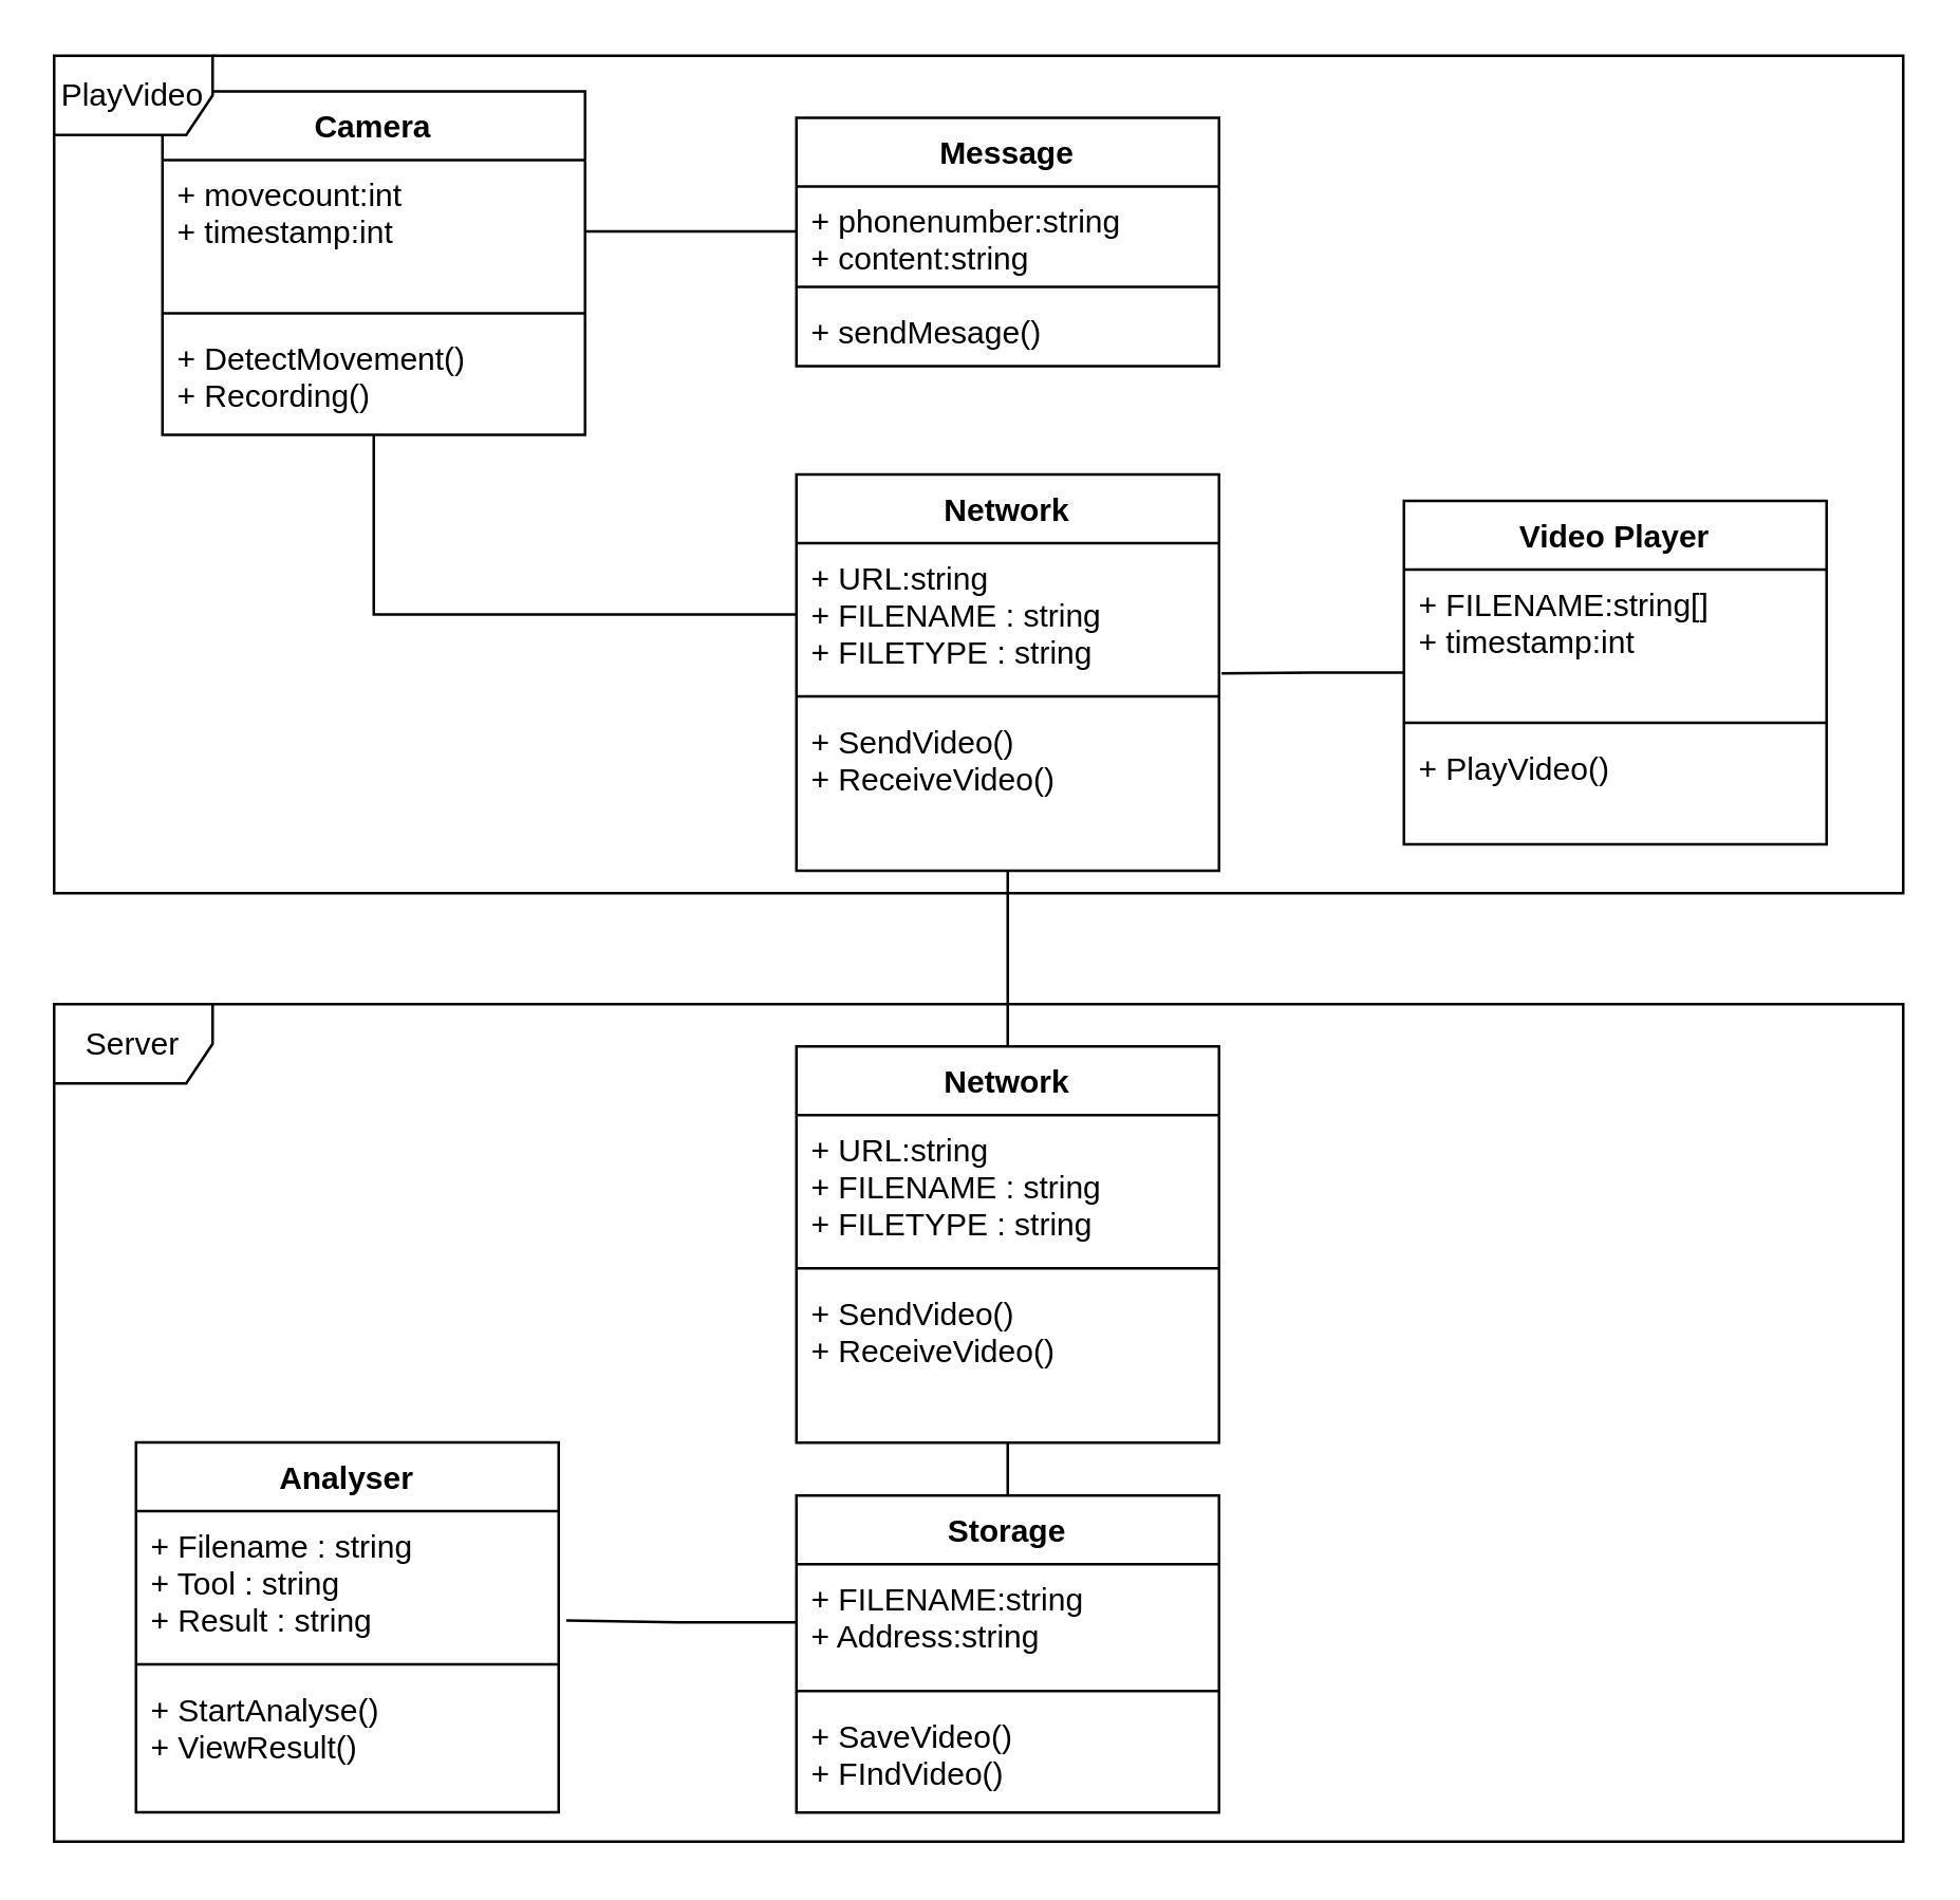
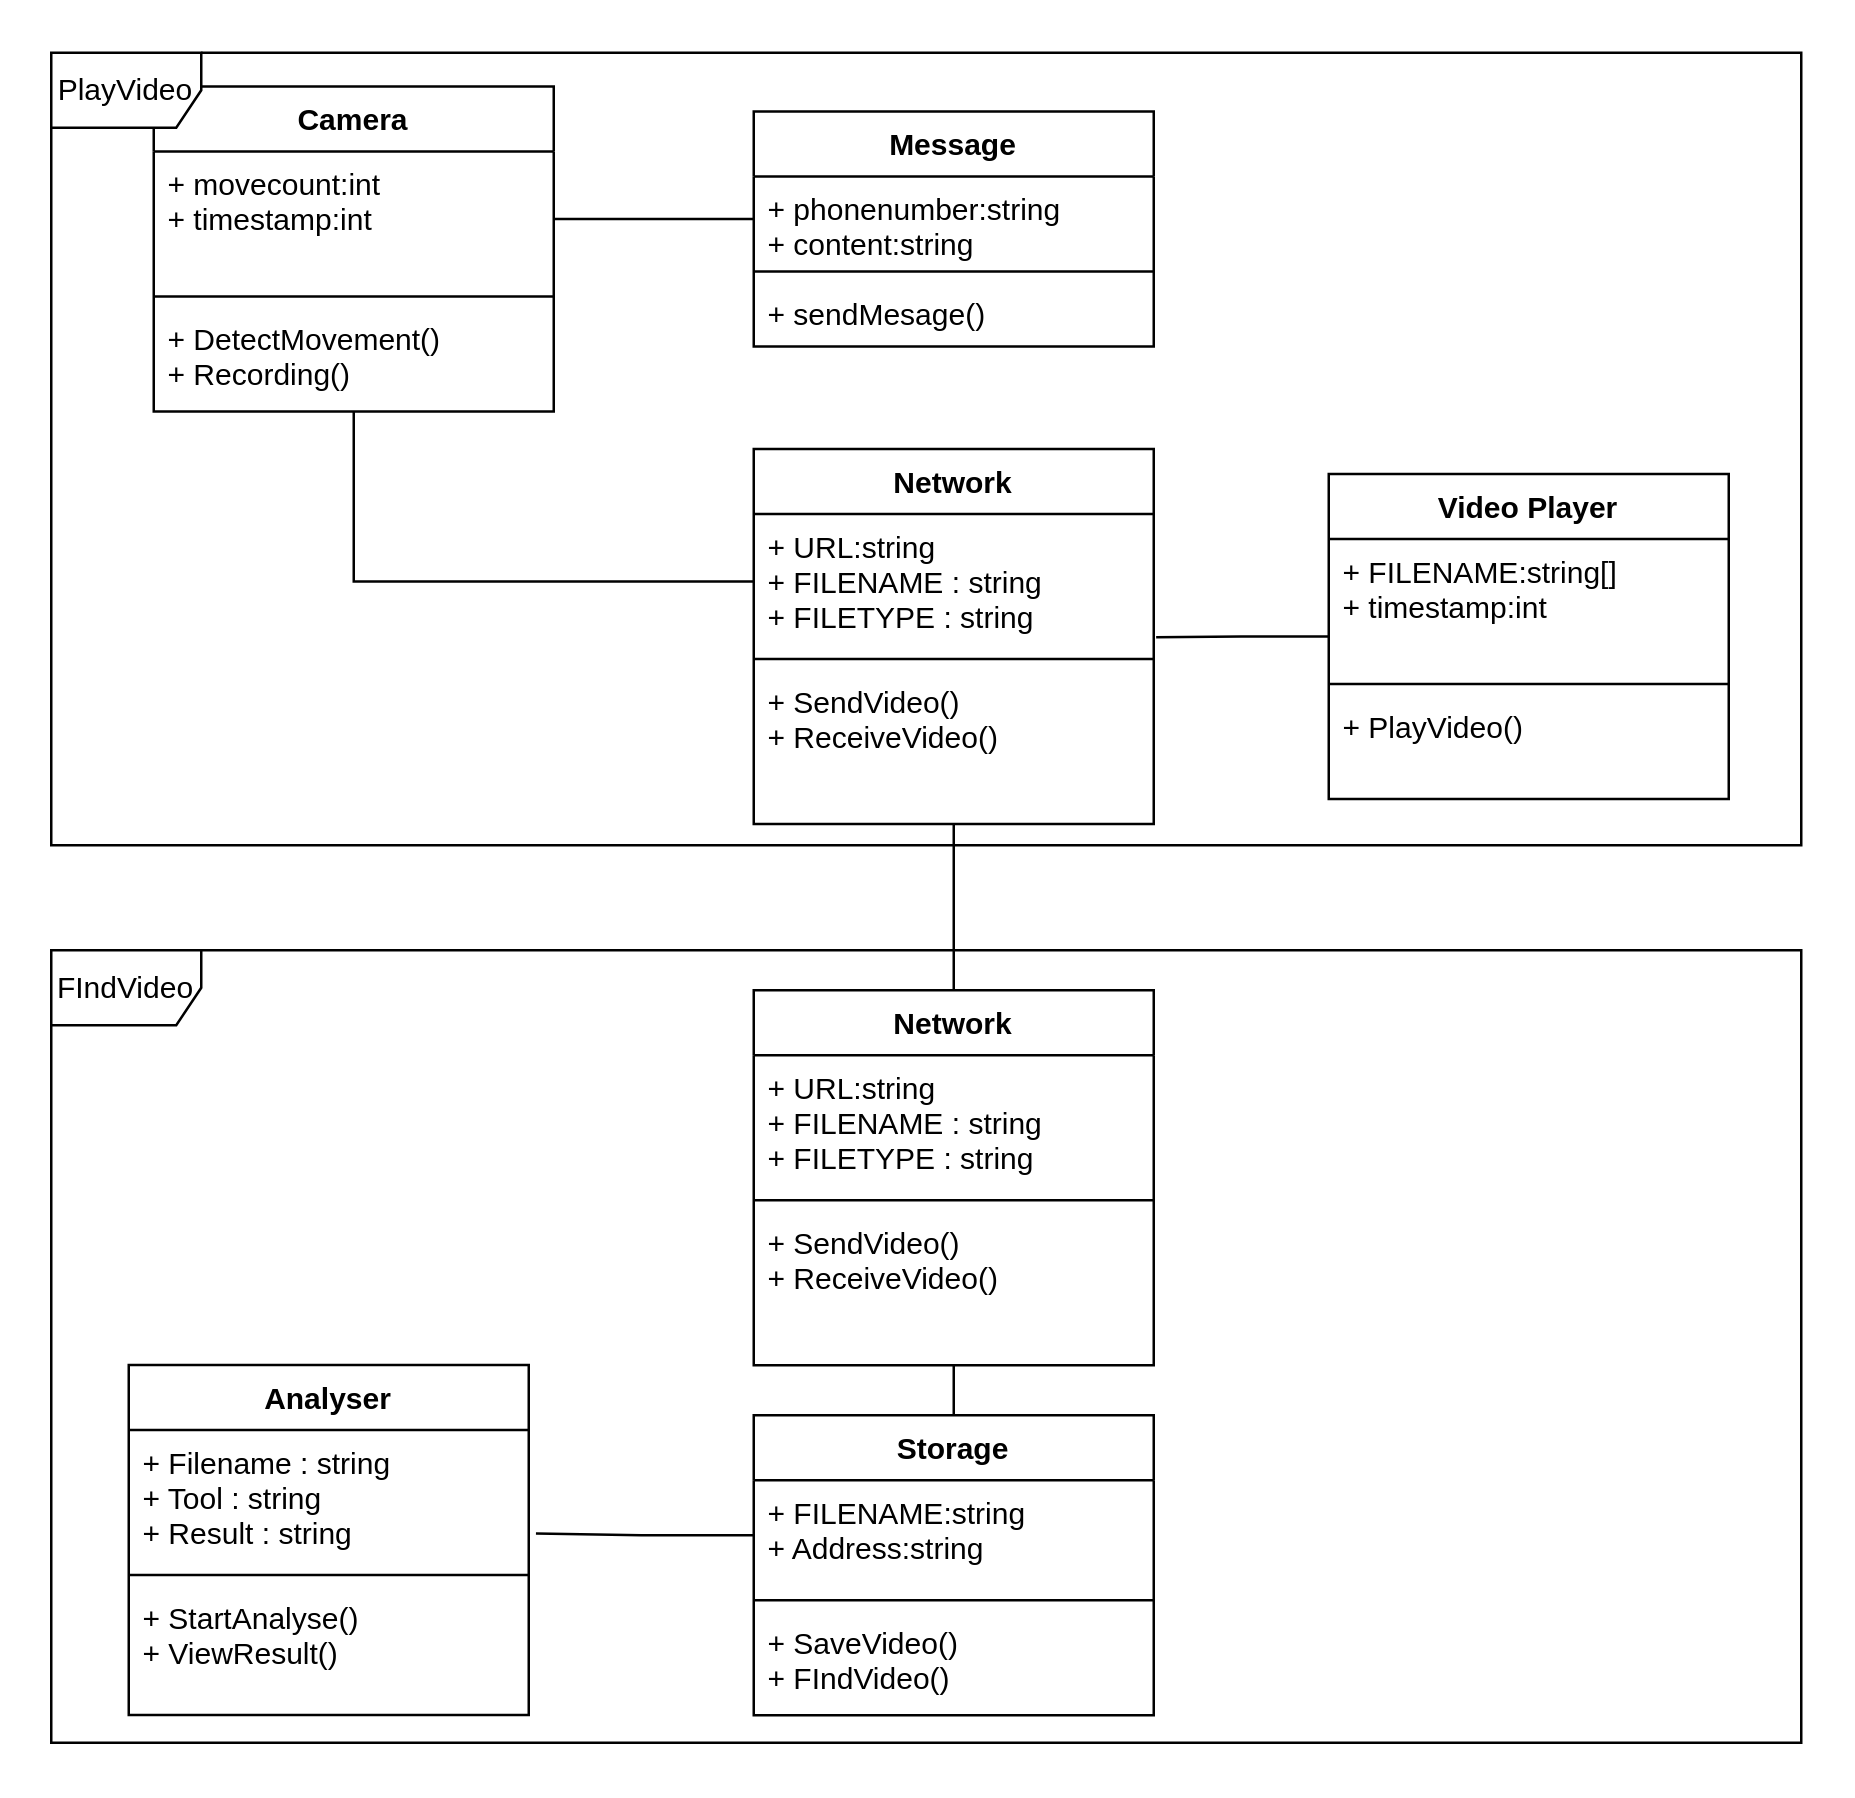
  <mxCell id="0" />
  <mxCell id="1" parent="0" />
  <mxCell id="2" style="edgeStyle=orthogonalEdgeStyle;rounded=0;orthogonalLoop=1;jettySize=auto;html=1;entryX=0;entryY=0.5;entryDx=0;entryDy=0;startArrow=none;startFill=0;endArrow=none;endFill=0;" edge="1" parent="1" source="3" target="17"><mxGeometry relative="1" as="geometry" /></mxCell>
  <mxCell id="3" value="Camera" style="swimlane;fontStyle=1;align=center;verticalAlign=top;childLayout=stackLayout;horizontal=1;startSize=26;horizontalStack=0;resizeParent=1;resizeParentMax=0;resizeLast=0;collapsible=1;marginBottom=0;" parent="1" vertex="1"><mxGeometry x="61" y="34" width="160" height="130" as="geometry" /></mxCell>
  <mxCell id="4" value="+ movecount:int&#10;+ timestamp:int&#10;" style="text;strokeColor=none;fillColor=none;align=left;verticalAlign=top;spacingLeft=4;spacingRight=4;overflow=hidden;rotatable=0;points=[[0,0.5],[1,0.5]];portConstraint=eastwest;" parent="3" vertex="1"><mxGeometry y="26" width="160" height="54" as="geometry" /></mxCell>
  <mxCell id="5" value="" style="line;strokeWidth=1;fillColor=none;align=left;verticalAlign=middle;spacingTop=-1;spacingLeft=3;spacingRight=3;rotatable=0;labelPosition=right;points=[];portConstraint=eastwest;" parent="3" vertex="1"><mxGeometry y="80" width="160" height="8" as="geometry" /></mxCell>
  <mxCell id="6" value="+ DetectMovement()&#10;+ Recording()" style="text;strokeColor=none;fillColor=none;align=left;verticalAlign=top;spacingLeft=4;spacingRight=4;overflow=hidden;rotatable=0;points=[[0,0.5],[1,0.5]];portConstraint=eastwest;" parent="3" vertex="1"><mxGeometry y="88" width="160" height="42" as="geometry" /></mxCell>
  <mxCell id="7" value="Message" style="swimlane;fontStyle=1;align=center;verticalAlign=top;childLayout=stackLayout;horizontal=1;startSize=26;horizontalStack=0;resizeParent=1;resizeParentMax=0;resizeLast=0;collapsible=1;marginBottom=0;" parent="1" vertex="1"><mxGeometry x="301" y="44" width="160" height="94" as="geometry" /></mxCell>
  <mxCell id="8" value="+ phonenumber:string&#10;+ content:string&#10;" style="text;strokeColor=none;fillColor=none;align=left;verticalAlign=top;spacingLeft=4;spacingRight=4;overflow=hidden;rotatable=0;points=[[0,0.5],[1,0.5]];portConstraint=eastwest;" parent="7" vertex="1"><mxGeometry y="26" width="160" height="34" as="geometry" /></mxCell>
  <mxCell id="9" value="" style="line;strokeWidth=1;fillColor=none;align=left;verticalAlign=middle;spacingTop=-1;spacingLeft=3;spacingRight=3;rotatable=0;labelPosition=right;points=[];portConstraint=eastwest;" parent="7" vertex="1"><mxGeometry y="60" width="160" height="8" as="geometry" /></mxCell>
  <mxCell id="10" value="+ sendMesage()" style="text;strokeColor=none;fillColor=none;align=left;verticalAlign=top;spacingLeft=4;spacingRight=4;overflow=hidden;rotatable=0;points=[[0,0.5],[1,0.5]];portConstraint=eastwest;" parent="7" vertex="1"><mxGeometry y="68" width="160" height="26" as="geometry" /></mxCell>
  <mxCell id="11" value="Analyser" style="swimlane;fontStyle=1;align=center;verticalAlign=top;childLayout=stackLayout;horizontal=1;startSize=26;horizontalStack=0;resizeParent=1;resizeParentMax=0;resizeLast=0;collapsible=1;marginBottom=0;" parent="1" vertex="1"><mxGeometry x="51" y="545.426" width="160" height="140" as="geometry" /></mxCell>
  <mxCell id="12" value="+ Filename : string&#10;+ Tool : string&#10;+ Result : string&#10;" style="text;strokeColor=none;fillColor=none;align=left;verticalAlign=top;spacingLeft=4;spacingRight=4;overflow=hidden;rotatable=0;points=[[0,0.5],[1,0.5]];portConstraint=eastwest;" parent="11" vertex="1"><mxGeometry y="26" width="160" height="54" as="geometry" /></mxCell>
  <mxCell id="13" value="" style="line;strokeWidth=1;fillColor=none;align=left;verticalAlign=middle;spacingTop=-1;spacingLeft=3;spacingRight=3;rotatable=0;labelPosition=right;points=[];portConstraint=eastwest;" parent="11" vertex="1"><mxGeometry y="80" width="160" height="8" as="geometry" /></mxCell>
  <mxCell id="14" value="+ StartAnalyse()&#10;+ ViewResult()&#10;" style="text;strokeColor=none;fillColor=none;align=left;verticalAlign=top;spacingLeft=4;spacingRight=4;overflow=hidden;rotatable=0;points=[[0,0.5],[1,0.5]];portConstraint=eastwest;" parent="11" vertex="1"><mxGeometry y="88" width="160" height="52" as="geometry" /></mxCell>
  <mxCell id="15" style="edgeStyle=orthogonalEdgeStyle;rounded=0;orthogonalLoop=1;jettySize=auto;html=1;entryX=0.5;entryY=0;entryDx=0;entryDy=0;startArrow=none;startFill=0;endArrow=none;endFill=0;" edge="1" parent="1" source="16" target="31"><mxGeometry relative="1" as="geometry" /></mxCell>
  <mxCell id="16" value="Network" style="swimlane;fontStyle=1;align=center;verticalAlign=top;childLayout=stackLayout;horizontal=1;startSize=26;horizontalStack=0;resizeParent=1;resizeParentMax=0;resizeLast=0;collapsible=1;marginBottom=0;" parent="1" vertex="1"><mxGeometry x="301" y="179" width="160" height="150" as="geometry" /></mxCell>
  <mxCell id="17" value="+ URL:string&#10;+ FILENAME : string&#10;+ FILETYPE : string&#10;" style="text;strokeColor=none;fillColor=none;align=left;verticalAlign=top;spacingLeft=4;spacingRight=4;overflow=hidden;rotatable=0;points=[[0,0.5],[1,0.5]];portConstraint=eastwest;" parent="16" vertex="1"><mxGeometry y="26" width="160" height="54" as="geometry" /></mxCell>
  <mxCell id="18" value="" style="line;strokeWidth=1;fillColor=none;align=left;verticalAlign=middle;spacingTop=-1;spacingLeft=3;spacingRight=3;rotatable=0;labelPosition=right;points=[];portConstraint=eastwest;" parent="16" vertex="1"><mxGeometry y="80" width="160" height="8" as="geometry" /></mxCell>
  <mxCell id="19" value="+ SendVideo()&#10;+ ReceiveVideo()&#10;" style="text;strokeColor=none;fillColor=none;align=left;verticalAlign=top;spacingLeft=4;spacingRight=4;overflow=hidden;rotatable=0;points=[[0,0.5],[1,0.5]];portConstraint=eastwest;" parent="16" vertex="1"><mxGeometry y="88" width="160" height="62" as="geometry" /></mxCell>
  <mxCell id="20" style="edgeStyle=orthogonalEdgeStyle;rounded=0;orthogonalLoop=1;jettySize=auto;html=1;startArrow=none;startFill=0;endArrow=none;endFill=0;" edge="1" parent="1" source="21" target="31"><mxGeometry relative="1" as="geometry" /></mxCell>
  <mxCell id="21" value="Storage" style="swimlane;fontStyle=1;align=center;verticalAlign=top;childLayout=stackLayout;horizontal=1;startSize=26;horizontalStack=0;resizeParent=1;resizeParentMax=0;resizeLast=0;collapsible=1;marginBottom=0;" parent="1" vertex="1"><mxGeometry x="301" y="565.481" width="160" height="120" as="geometry" /></mxCell>
  <mxCell id="22" value="+ FILENAME:string&#10;+ Address:string" style="text;strokeColor=none;fillColor=none;align=left;verticalAlign=top;spacingLeft=4;spacingRight=4;overflow=hidden;rotatable=0;points=[[0,0.5],[1,0.5]];portConstraint=eastwest;" parent="21" vertex="1"><mxGeometry y="26" width="160" height="44" as="geometry" /></mxCell>
  <mxCell id="23" value="" style="line;strokeWidth=1;fillColor=none;align=left;verticalAlign=middle;spacingTop=-1;spacingLeft=3;spacingRight=3;rotatable=0;labelPosition=right;points=[];portConstraint=eastwest;" parent="21" vertex="1"><mxGeometry y="70" width="160" height="8" as="geometry" /></mxCell>
  <mxCell id="24" value="+ SaveVideo()&#10;+ FIndVideo()&#10;" style="text;strokeColor=none;fillColor=none;align=left;verticalAlign=top;spacingLeft=4;spacingRight=4;overflow=hidden;rotatable=0;points=[[0,0.5],[1,0.5]];portConstraint=eastwest;" parent="21" vertex="1"><mxGeometry y="78" width="160" height="42" as="geometry" /></mxCell>
  <mxCell id="25" style="edgeStyle=orthogonalEdgeStyle;rounded=0;orthogonalLoop=1;jettySize=auto;html=1;exitX=1;exitY=0.5;exitDx=0;exitDy=0;entryX=0;entryY=0.5;entryDx=0;entryDy=0;startArrow=none;startFill=0;endArrow=none;endFill=0;" edge="1" parent="1" source="4" target="8"><mxGeometry relative="1" as="geometry" /></mxCell>
  <mxCell id="26" style="edgeStyle=orthogonalEdgeStyle;rounded=0;orthogonalLoop=1;jettySize=auto;html=1;entryX=1.006;entryY=0.913;entryDx=0;entryDy=0;entryPerimeter=0;startArrow=none;startFill=0;endArrow=none;endFill=0;" edge="1" parent="1" source="27" target="17"><mxGeometry relative="1" as="geometry" /></mxCell>
  <mxCell id="27" value="Video Player" style="swimlane;fontStyle=1;align=center;verticalAlign=top;childLayout=stackLayout;horizontal=1;startSize=26;horizontalStack=0;resizeParent=1;resizeParentMax=0;resizeLast=0;collapsible=1;marginBottom=0;" vertex="1" parent="1"><mxGeometry x="531" y="189" width="160" height="130" as="geometry" /></mxCell>
  <mxCell id="28" value="+ FILENAME:string[]&#10;+ timestamp:int&#10;" style="text;strokeColor=none;fillColor=none;align=left;verticalAlign=top;spacingLeft=4;spacingRight=4;overflow=hidden;rotatable=0;points=[[0,0.5],[1,0.5]];portConstraint=eastwest;" vertex="1" parent="27"><mxGeometry y="26" width="160" height="54" as="geometry" /></mxCell>
  <mxCell id="29" value="" style="line;strokeWidth=1;fillColor=none;align=left;verticalAlign=middle;spacingTop=-1;spacingLeft=3;spacingRight=3;rotatable=0;labelPosition=right;points=[];portConstraint=eastwest;" vertex="1" parent="27"><mxGeometry y="80" width="160" height="8" as="geometry" /></mxCell>
  <mxCell id="30" value="+ PlayVideo()&#10;" style="text;strokeColor=none;fillColor=none;align=left;verticalAlign=top;spacingLeft=4;spacingRight=4;overflow=hidden;rotatable=0;points=[[0,0.5],[1,0.5]];portConstraint=eastwest;" vertex="1" parent="27"><mxGeometry y="88" width="160" height="42" as="geometry" /></mxCell>
  <mxCell id="31" value="Network" style="swimlane;fontStyle=1;align=center;verticalAlign=top;childLayout=stackLayout;horizontal=1;startSize=26;horizontalStack=0;resizeParent=1;resizeParentMax=0;resizeLast=0;collapsible=1;marginBottom=0;" vertex="1" parent="1"><mxGeometry x="301" y="395.5" width="160" height="150" as="geometry" /></mxCell>
  <mxCell id="32" value="+ URL:string&#10;+ FILENAME : string&#10;+ FILETYPE : string&#10;" style="text;strokeColor=none;fillColor=none;align=left;verticalAlign=top;spacingLeft=4;spacingRight=4;overflow=hidden;rotatable=0;points=[[0,0.5],[1,0.5]];portConstraint=eastwest;" vertex="1" parent="31"><mxGeometry y="26" width="160" height="54" as="geometry" /></mxCell>
  <mxCell id="33" value="" style="line;strokeWidth=1;fillColor=none;align=left;verticalAlign=middle;spacingTop=-1;spacingLeft=3;spacingRight=3;rotatable=0;labelPosition=right;points=[];portConstraint=eastwest;" vertex="1" parent="31"><mxGeometry y="80" width="160" height="8" as="geometry" /></mxCell>
  <mxCell id="34" value="+ SendVideo()&#10;+ ReceiveVideo()&#10;" style="text;strokeColor=none;fillColor=none;align=left;verticalAlign=top;spacingLeft=4;spacingRight=4;overflow=hidden;rotatable=0;points=[[0,0.5],[1,0.5]];portConstraint=eastwest;" vertex="1" parent="31"><mxGeometry y="88" width="160" height="62" as="geometry" /></mxCell>
  <mxCell id="35" style="edgeStyle=orthogonalEdgeStyle;rounded=0;orthogonalLoop=1;jettySize=auto;html=1;exitX=0;exitY=0.5;exitDx=0;exitDy=0;entryX=1.018;entryY=0.767;entryDx=0;entryDy=0;entryPerimeter=0;startArrow=none;startFill=0;endArrow=none;endFill=0;" edge="1" parent="1" source="22" target="12"><mxGeometry relative="1" as="geometry" /></mxCell>
- <mxCell id="36" value="Server" style="shape=umlFrame;whiteSpace=wrap;html=1;" vertex="1" parent="1"><mxGeometry x="20" y="379.5" width="700" height="317" as="geometry" /></mxCell>
+ <mxCell id="36" value="FIndVideo" style="shape=umlFrame;whiteSpace=wrap;html=1;" vertex="1" parent="1"><mxGeometry x="20" y="379.5" width="700" height="317" as="geometry" /></mxCell>
  <mxCell id="37" value="PlayVideo" style="shape=umlFrame;whiteSpace=wrap;html=1;" vertex="1" parent="1"><mxGeometry x="20" y="20.5" width="700" height="317" as="geometry" /></mxCell>
